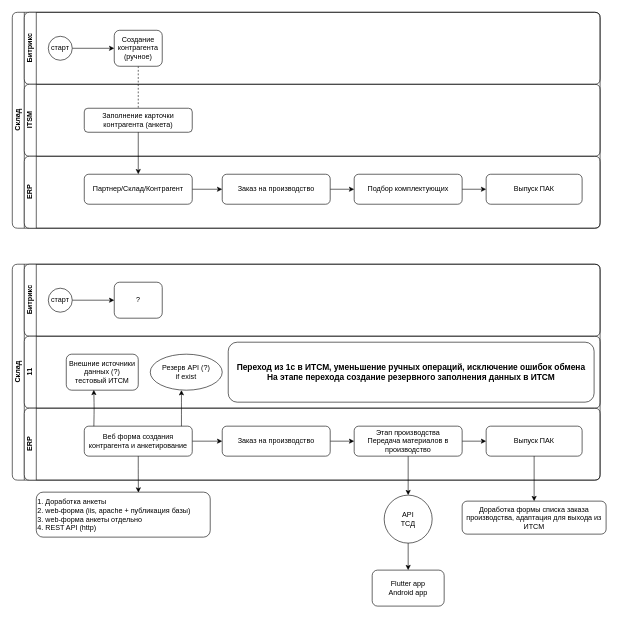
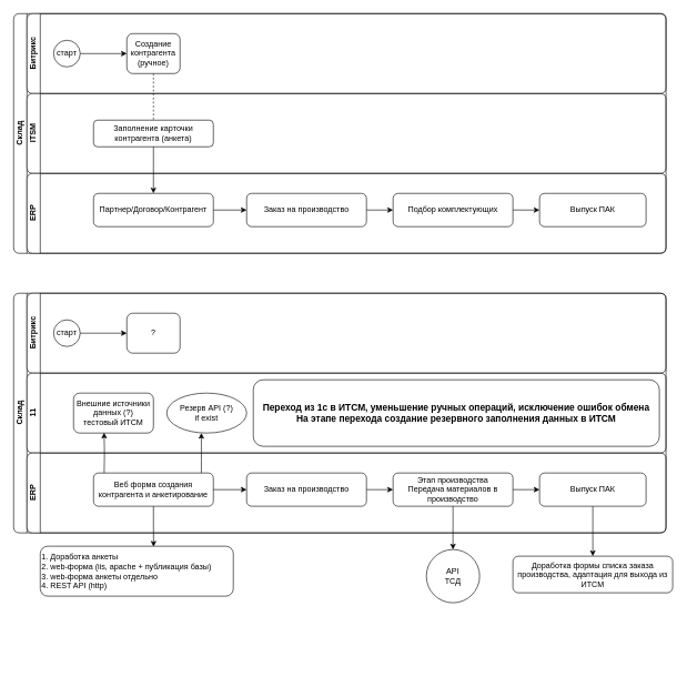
  <mxCell id="0" />
  <mxCell id="1" parent="0" />
  <mxCell id="2" value="Склад" style="swimlane;html=1;childLayout=stackLayout;resizeParent=1;resizeParentMax=0;horizontal=0;startSize=20;horizontalStack=0;rounded=1;labelBackgroundColor=none;" parent="1" vertex="1"><mxGeometry x="20" y="20" width="980" height="360" as="geometry" /></mxCell>
  <mxCell id="3" value="" style="edgeStyle=orthogonalEdgeStyle;rounded=1;orthogonalLoop=1;jettySize=auto;html=1;dashed=1;endArrow=none;endFill=0;labelBackgroundColor=none;fontColor=default;" parent="2" source="7" target="9" edge="1"><mxGeometry relative="1" as="geometry" /></mxCell>
  <mxCell id="4" value="Битрикс" style="swimlane;html=1;startSize=20;horizontal=0;rounded=1;labelBackgroundColor=none;" parent="2" vertex="1"><mxGeometry x="20" width="960" height="120" as="geometry" /></mxCell>
  <mxCell id="5" value="" style="edgeStyle=orthogonalEdgeStyle;rounded=1;orthogonalLoop=1;jettySize=auto;html=1;labelBackgroundColor=none;fontColor=default;" parent="4" source="6" target="7" edge="1"><mxGeometry relative="1" as="geometry" /></mxCell>
  <mxCell id="6" value="старт" style="ellipse;whiteSpace=wrap;html=1;rounded=1;labelBackgroundColor=none;" parent="4" vertex="1"><mxGeometry x="40" y="40" width="40" height="40" as="geometry" /></mxCell>
  <mxCell id="7" value="Создание контрагента&lt;br&gt;(ручное)" style="rounded=1;whiteSpace=wrap;html=1;fontFamily=Helvetica;fontSize=12;align=center;labelBackgroundColor=none;" parent="4" vertex="1"><mxGeometry x="150" y="30" width="80" height="60" as="geometry" /></mxCell>
  <mxCell id="8" value="ITSM" style="swimlane;html=1;startSize=20;horizontal=0;rounded=1;labelBackgroundColor=none;" parent="2" vertex="1"><mxGeometry x="20" y="120" width="960" height="120" as="geometry" /></mxCell>
  <mxCell id="9" value="Заполнение карточки контрагента (анкета)" style="rounded=1;whiteSpace=wrap;html=1;fontFamily=Helvetica;fontSize=12;align=center;labelBackgroundColor=none;" parent="8" vertex="1"><mxGeometry x="100" y="40" width="180" height="40" as="geometry" /></mxCell>
  <mxCell id="10" value="ERP" style="swimlane;html=1;startSize=20;horizontal=0;rounded=1;labelBackgroundColor=none;" parent="2" vertex="1"><mxGeometry x="20" y="240" width="960" height="120" as="geometry" /></mxCell>
  <mxCell id="11" value="" style="edgeStyle=orthogonalEdgeStyle;rounded=1;orthogonalLoop=1;jettySize=auto;html=1;labelBackgroundColor=none;fontColor=default;" edge="1" parent="10" source="12" target="14"><mxGeometry relative="1" as="geometry" /></mxCell>
- <mxCell id="12" value="Партнер/Склад/Контрагент" style="rounded=1;whiteSpace=wrap;html=1;fontFamily=Helvetica;fontSize=12;align=center;labelBackgroundColor=none;" vertex="1" parent="10"><mxGeometry x="100" y="30" width="180" height="50" as="geometry" /></mxCell>
+ <mxCell id="12" value="Партнер/Договор/Контрагент" style="rounded=1;whiteSpace=wrap;html=1;fontFamily=Helvetica;fontSize=12;align=center;labelBackgroundColor=none;" vertex="1" parent="10"><mxGeometry x="100" y="30" width="180" height="50" as="geometry" /></mxCell>
  <mxCell id="13" value="" style="edgeStyle=orthogonalEdgeStyle;rounded=1;orthogonalLoop=1;jettySize=auto;html=1;labelBackgroundColor=none;fontColor=default;" edge="1" parent="10" source="14" target="16"><mxGeometry relative="1" as="geometry" /></mxCell>
  <mxCell id="14" value="Заказ на производство" style="rounded=1;whiteSpace=wrap;html=1;fontFamily=Helvetica;fontSize=12;align=center;labelBackgroundColor=none;" vertex="1" parent="10"><mxGeometry x="330" y="30" width="180" height="50" as="geometry" /></mxCell>
  <mxCell id="15" value="" style="edgeStyle=orthogonalEdgeStyle;rounded=1;orthogonalLoop=1;jettySize=auto;html=1;labelBackgroundColor=none;fontColor=default;" edge="1" parent="10" source="16" target="17"><mxGeometry relative="1" as="geometry" /></mxCell>
  <mxCell id="16" value="Подбор комплектующих" style="rounded=1;whiteSpace=wrap;html=1;fontFamily=Helvetica;fontSize=12;align=center;labelBackgroundColor=none;" vertex="1" parent="10"><mxGeometry x="550" y="30" width="180" height="50" as="geometry" /></mxCell>
  <mxCell id="17" value="Выпуск ПАК" style="whiteSpace=wrap;html=1;rounded=1;labelBackgroundColor=none;" vertex="1" parent="10"><mxGeometry x="770" y="30" width="160" height="50" as="geometry" /></mxCell>
  <mxCell id="18" value="" style="edgeStyle=orthogonalEdgeStyle;rounded=1;orthogonalLoop=1;jettySize=auto;html=1;labelBackgroundColor=none;fontColor=default;" edge="1" parent="2" source="9" target="12"><mxGeometry relative="1" as="geometry" /></mxCell>
  <mxCell id="19" value="Склад" style="swimlane;html=1;childLayout=stackLayout;resizeParent=1;resizeParentMax=0;horizontal=0;startSize=20;horizontalStack=0;rounded=1;labelBackgroundColor=none;" vertex="1" parent="1"><mxGeometry x="20" y="440" width="980" height="360" as="geometry" /></mxCell>
  <mxCell id="20" value="Битрикс" style="swimlane;html=1;startSize=20;horizontal=0;rounded=1;labelBackgroundColor=none;" vertex="1" parent="19"><mxGeometry x="20" width="960" height="120" as="geometry" /></mxCell>
  <mxCell id="21" value="" style="edgeStyle=orthogonalEdgeStyle;rounded=1;orthogonalLoop=1;jettySize=auto;html=1;labelBackgroundColor=none;fontColor=default;" edge="1" parent="20" source="22" target="23"><mxGeometry relative="1" as="geometry" /></mxCell>
  <mxCell id="22" value="старт" style="ellipse;whiteSpace=wrap;html=1;rounded=1;labelBackgroundColor=none;" vertex="1" parent="20"><mxGeometry x="40" y="40" width="40" height="40" as="geometry" /></mxCell>
  <mxCell id="23" value="?" style="rounded=1;whiteSpace=wrap;html=1;fontFamily=Helvetica;fontSize=12;align=center;labelBackgroundColor=none;" vertex="1" parent="20"><mxGeometry x="150" y="30" width="80" height="60" as="geometry" /></mxCell>
  <mxCell id="24" value="11" style="swimlane;html=1;startSize=20;horizontal=0;rounded=1;labelBackgroundColor=none;" vertex="1" parent="19"><mxGeometry x="20" y="120" width="960" height="120" as="geometry" /></mxCell>
  <mxCell id="25" value="Резерв API (?)&lt;div&gt;if exist&lt;/div&gt;" style="ellipse;whiteSpace=wrap;html=1;labelBackgroundColor=none;" vertex="1" parent="24"><mxGeometry x="210" y="30" width="120" height="60" as="geometry" /></mxCell>
  <mxCell id="26" value="Внешние источники данных (?)&lt;br&gt;тестовый ИТСМ" style="whiteSpace=wrap;html=1;rounded=1;labelBackgroundColor=none;" vertex="1" parent="24"><mxGeometry x="70" y="30" width="120" height="60" as="geometry" /></mxCell>
  <mxCell id="27" value="&lt;b style=&quot;font-size: 14px;&quot;&gt;Переход из 1с в ИТСМ, уменьшение ручных операций, исключение ошибок обмена&lt;br&gt;На этапе перехода создание резервного заполнения данных в ИТСМ&lt;/b&gt;" style="rounded=1;whiteSpace=wrap;html=1;" vertex="1" parent="24"><mxGeometry x="340" y="10" width="610" height="100" as="geometry" /></mxCell>
  <mxCell id="28" value="ERP" style="swimlane;html=1;startSize=20;horizontal=0;rounded=1;labelBackgroundColor=none;" vertex="1" parent="19"><mxGeometry x="20" y="240" width="960" height="120" as="geometry" /></mxCell>
  <mxCell id="29" value="" style="edgeStyle=orthogonalEdgeStyle;rounded=1;orthogonalLoop=1;jettySize=auto;html=1;labelBackgroundColor=none;fontColor=default;" edge="1" parent="28" source="30" target="32"><mxGeometry relative="1" as="geometry" /></mxCell>
  <mxCell id="30" value="Веб форма создания контрагента и анкетирование" style="rounded=1;whiteSpace=wrap;html=1;fontFamily=Helvetica;fontSize=12;align=center;labelBackgroundColor=none;" vertex="1" parent="28"><mxGeometry x="100" y="30" width="180" height="50" as="geometry" /></mxCell>
  <mxCell id="31" value="" style="edgeStyle=orthogonalEdgeStyle;rounded=1;orthogonalLoop=1;jettySize=auto;html=1;labelBackgroundColor=none;fontColor=default;" edge="1" parent="28" source="32" target="34"><mxGeometry relative="1" as="geometry" /></mxCell>
  <mxCell id="32" value="Заказ на производство" style="rounded=1;whiteSpace=wrap;html=1;fontFamily=Helvetica;fontSize=12;align=center;labelBackgroundColor=none;" vertex="1" parent="28"><mxGeometry x="330" y="30" width="180" height="50" as="geometry" /></mxCell>
  <mxCell id="33" value="" style="edgeStyle=orthogonalEdgeStyle;rounded=1;orthogonalLoop=1;jettySize=auto;html=1;labelBackgroundColor=none;fontColor=default;" edge="1" parent="28" source="34" target="35"><mxGeometry relative="1" as="geometry" /></mxCell>
  <mxCell id="34" value="Этап производства&lt;br&gt;Передача материалов в производство" style="rounded=1;whiteSpace=wrap;html=1;fontFamily=Helvetica;fontSize=12;align=center;labelBackgroundColor=none;" vertex="1" parent="28"><mxGeometry x="550" y="30" width="180" height="50" as="geometry" /></mxCell>
  <mxCell id="35" value="Выпуск ПАК" style="whiteSpace=wrap;html=1;rounded=1;labelBackgroundColor=none;" vertex="1" parent="28"><mxGeometry x="770" y="30" width="160" height="50" as="geometry" /></mxCell>
  <mxCell id="36" style="edgeStyle=orthogonalEdgeStyle;rounded=1;orthogonalLoop=1;jettySize=auto;html=1;exitX=0.25;exitY=0;exitDx=0;exitDy=0;entryX=0.624;entryY=0.992;entryDx=0;entryDy=0;entryPerimeter=0;labelBackgroundColor=none;fontColor=default;" edge="1" parent="19"><mxGeometry relative="1" as="geometry"><mxPoint x="136" y="270" as="sourcePoint" /><mxPoint x="135.88" y="209.52" as="targetPoint" /></mxGeometry></mxCell>
  <mxCell id="37" style="edgeStyle=orthogonalEdgeStyle;rounded=1;orthogonalLoop=1;jettySize=auto;html=1;exitX=0.75;exitY=0;exitDx=0;exitDy=0;labelBackgroundColor=none;fontColor=default;" edge="1" parent="19"><mxGeometry relative="1" as="geometry"><mxPoint x="282" y="270" as="sourcePoint" /><mxPoint x="282" y="210" as="targetPoint" /><Array as="points"><mxPoint x="282" y="240" /><mxPoint x="282" y="240" /></Array></mxGeometry></mxCell>
- <mxCell id="38" value="" style="edgeStyle=orthogonalEdgeStyle;rounded=1;orthogonalLoop=1;jettySize=auto;html=1;labelBackgroundColor=none;fontColor=default;" edge="1" parent="1" source="39" target="41"><mxGeometry relative="1" as="geometry" /></mxCell>
  <mxCell id="39" value="API&lt;div&gt;ТСД&lt;/div&gt;" style="ellipse;whiteSpace=wrap;html=1;rounded=1;labelBackgroundColor=none;" vertex="1" parent="1"><mxGeometry x="640" y="825" width="80" height="80" as="geometry" /></mxCell>
  <mxCell id="40" value="" style="edgeStyle=orthogonalEdgeStyle;rounded=1;orthogonalLoop=1;jettySize=auto;html=1;labelBackgroundColor=none;fontColor=default;" edge="1" parent="1" source="34" target="39"><mxGeometry relative="1" as="geometry" /></mxCell>
- <mxCell id="41" value="Flutter app&lt;br&gt;And&lt;span style=&quot;background-color: initial;&quot;&gt;roid app&lt;/span&gt;" style="whiteSpace=wrap;html=1;rounded=1;labelBackgroundColor=none;" vertex="1" parent="1"><mxGeometry x="620" y="950" width="120" height="60" as="geometry" /></mxCell>
  <mxCell id="42" value="&lt;div&gt;1. Доработка анкеты&lt;/div&gt;2. web-форма (iis, apache + публикация базы)&lt;div&gt;3. web-форма анкеты отдельно&lt;br&gt;&lt;div&gt;4. REST API (http)&lt;/div&gt;&lt;/div&gt;" style="rounded=1;whiteSpace=wrap;html=1;align=left;labelBackgroundColor=none;" vertex="1" parent="1"><mxGeometry x="60" y="820" width="290" height="75" as="geometry" /></mxCell>
  <mxCell id="43" value="" style="edgeStyle=orthogonalEdgeStyle;rounded=1;orthogonalLoop=1;jettySize=auto;html=1;entryX=0.587;entryY=0.009;entryDx=0;entryDy=0;entryPerimeter=0;labelBackgroundColor=none;fontColor=default;" edge="1" parent="1" source="30" target="42"><mxGeometry relative="1" as="geometry" /></mxCell>
  <mxCell id="44" value="Доработка формы списка заказа производства, адаптация для выхода из ИТСМ" style="rounded=1;whiteSpace=wrap;html=1;labelBackgroundColor=none;" vertex="1" parent="1"><mxGeometry x="770" y="835" width="240" height="55" as="geometry" /></mxCell>
  <mxCell id="45" value="" style="edgeStyle=orthogonalEdgeStyle;rounded=1;orthogonalLoop=1;jettySize=auto;html=1;labelBackgroundColor=none;fontColor=default;" edge="1" parent="1" source="35" target="44"><mxGeometry relative="1" as="geometry" /></mxCell>
